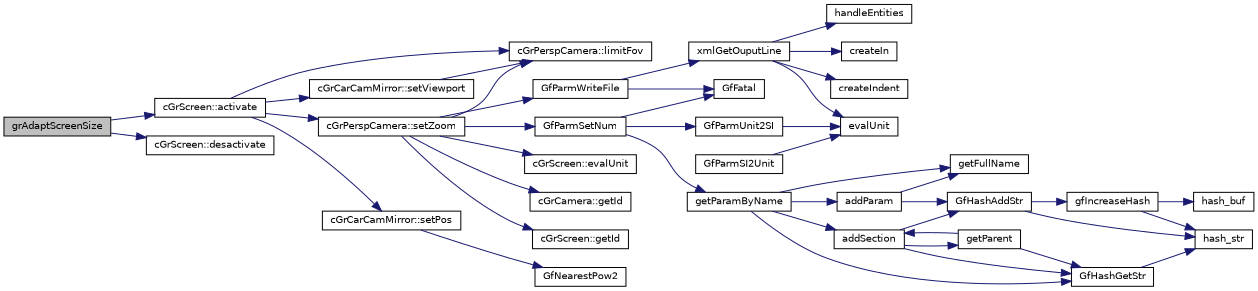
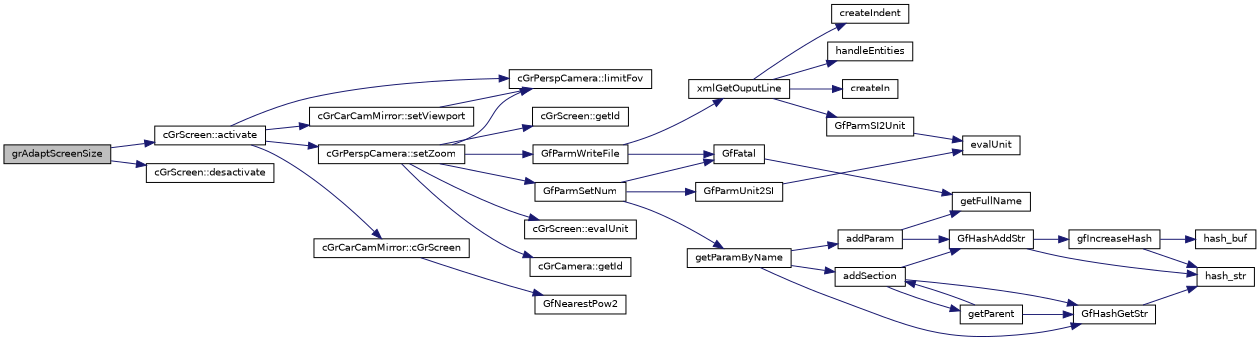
  digraph {
    rankdir=LR
    node [color=black fillcolor=white fontname=Helvetica fontsize=10 shape=record style=filled]
    edge [color=midnightblue fontname=Helvetica fontsize=10 labelfontname=Helvetica labelfontsize=10 style=solid]
    n1 [fillcolor=grey75 fontcolor=black height=0.2 label=grAdaptScreenSize width=0.4]
    n2 [height=0.2 label="cGrScreen::activate" width=0.4]
    n3 [height=0.2 label="cGrScreen::desactivate" width=0.4]
    n4 [height=0.2 label="cGrCarCamMirror::setViewport" width=0.4]
    n5 [height=0.2 label="cGrPerspCamera::limitFov" width=0.4]
-   n6 [height=0.2 label="cGrCarCamMirror::setPos" width=0.4]
+   n6 [height=0.2 label="cGrCarCamMirror::cGrScreen" width=0.4]
    n7 [height=0.2 label="cGrPerspCamera::setZoom" width=0.4]
    n8 [height=0.2 label=GfNearestPow2 width=0.4]
    n9 [height=0.2 label="cGrScreen::evalUnit" width=0.4]
    n10 [height=0.2 label="cGrCamera::getId" width=0.4]
    n11 [height=0.2 label="cGrScreen::getId" width=0.4]
    n12 [height=0.2 label=GfParmSetNum width=0.4]
    n13 [height=0.2 label=GfParmWriteFile width=0.4]
    n14 [height=0.2 label=GfFatal width=0.4]
    n15 [height=0.2 label=getParamByName width=0.4]
    n16 [height=0.2 label=GfParmUnit2SI width=0.4]
    n17 [height=0.2 label=xmlGetOuputLine width=0.4]
    n18 [height=0.2 label=getFullName width=0.4]
    n19 [height=0.2 label=GfHashGetStr width=0.4]
    n20 [height=0.2 label=addSection width=0.4]
    n21 [height=0.2 label=addParam width=0.4]
    n22 [height=0.2 label=evalUnit width=0.4]
    n23 [height=0.2 label=hash_str width=0.4]
    n24 [height=0.2 label=getParent width=0.4]
    n25 [height=0.2 label=GfHashAddStr width=0.4]
    n26 [height=0.2 label=gfIncreaseHash width=0.4]
    n27 [height=0.2 label=hash_buf width=0.4]
    n28 [height=0.2 label=createIndent width=0.4]
    n29 [height=0.2 label=handleEntities width=0.4]
    n30 [height=0.2 label=createIn width=0.4]
    n31 [height=0.2 label=GfParmSI2Unit width=0.4]
    n1 -> n2
    n1 -> n3
    n2 -> n4
    n2 -> n5
    n2 -> n6
    n2 -> n7
    n4 -> n5
    n6 -> n8
    n7 -> n5
    n7 -> n9
    n7 -> n10
    n7 -> n11
    n7 -> n12
    n7 -> n13
    n12 -> n14
    n12 -> n15
    n12 -> n16
    n13 -> n14
    n13 -> n17
-   n15 -> n18
+   n14 -> n18
    n15 -> n19
    n15 -> n20
    n15 -> n21
    n16 -> n22
    n17 -> n28
    n17 -> n29
    n17 -> n30
-   n17 -> n22
+   n17 -> n31
    n19 -> n23
    n20 -> n19
    n20 -> n24
    n20 -> n25
    n21 -> n18
    n21 -> n25
    n24 -> n19
    n24 -> n20
    n25 -> n23
    n25 -> n26
    n26 -> n23
    n26 -> n27
    n31 -> n22
  }
